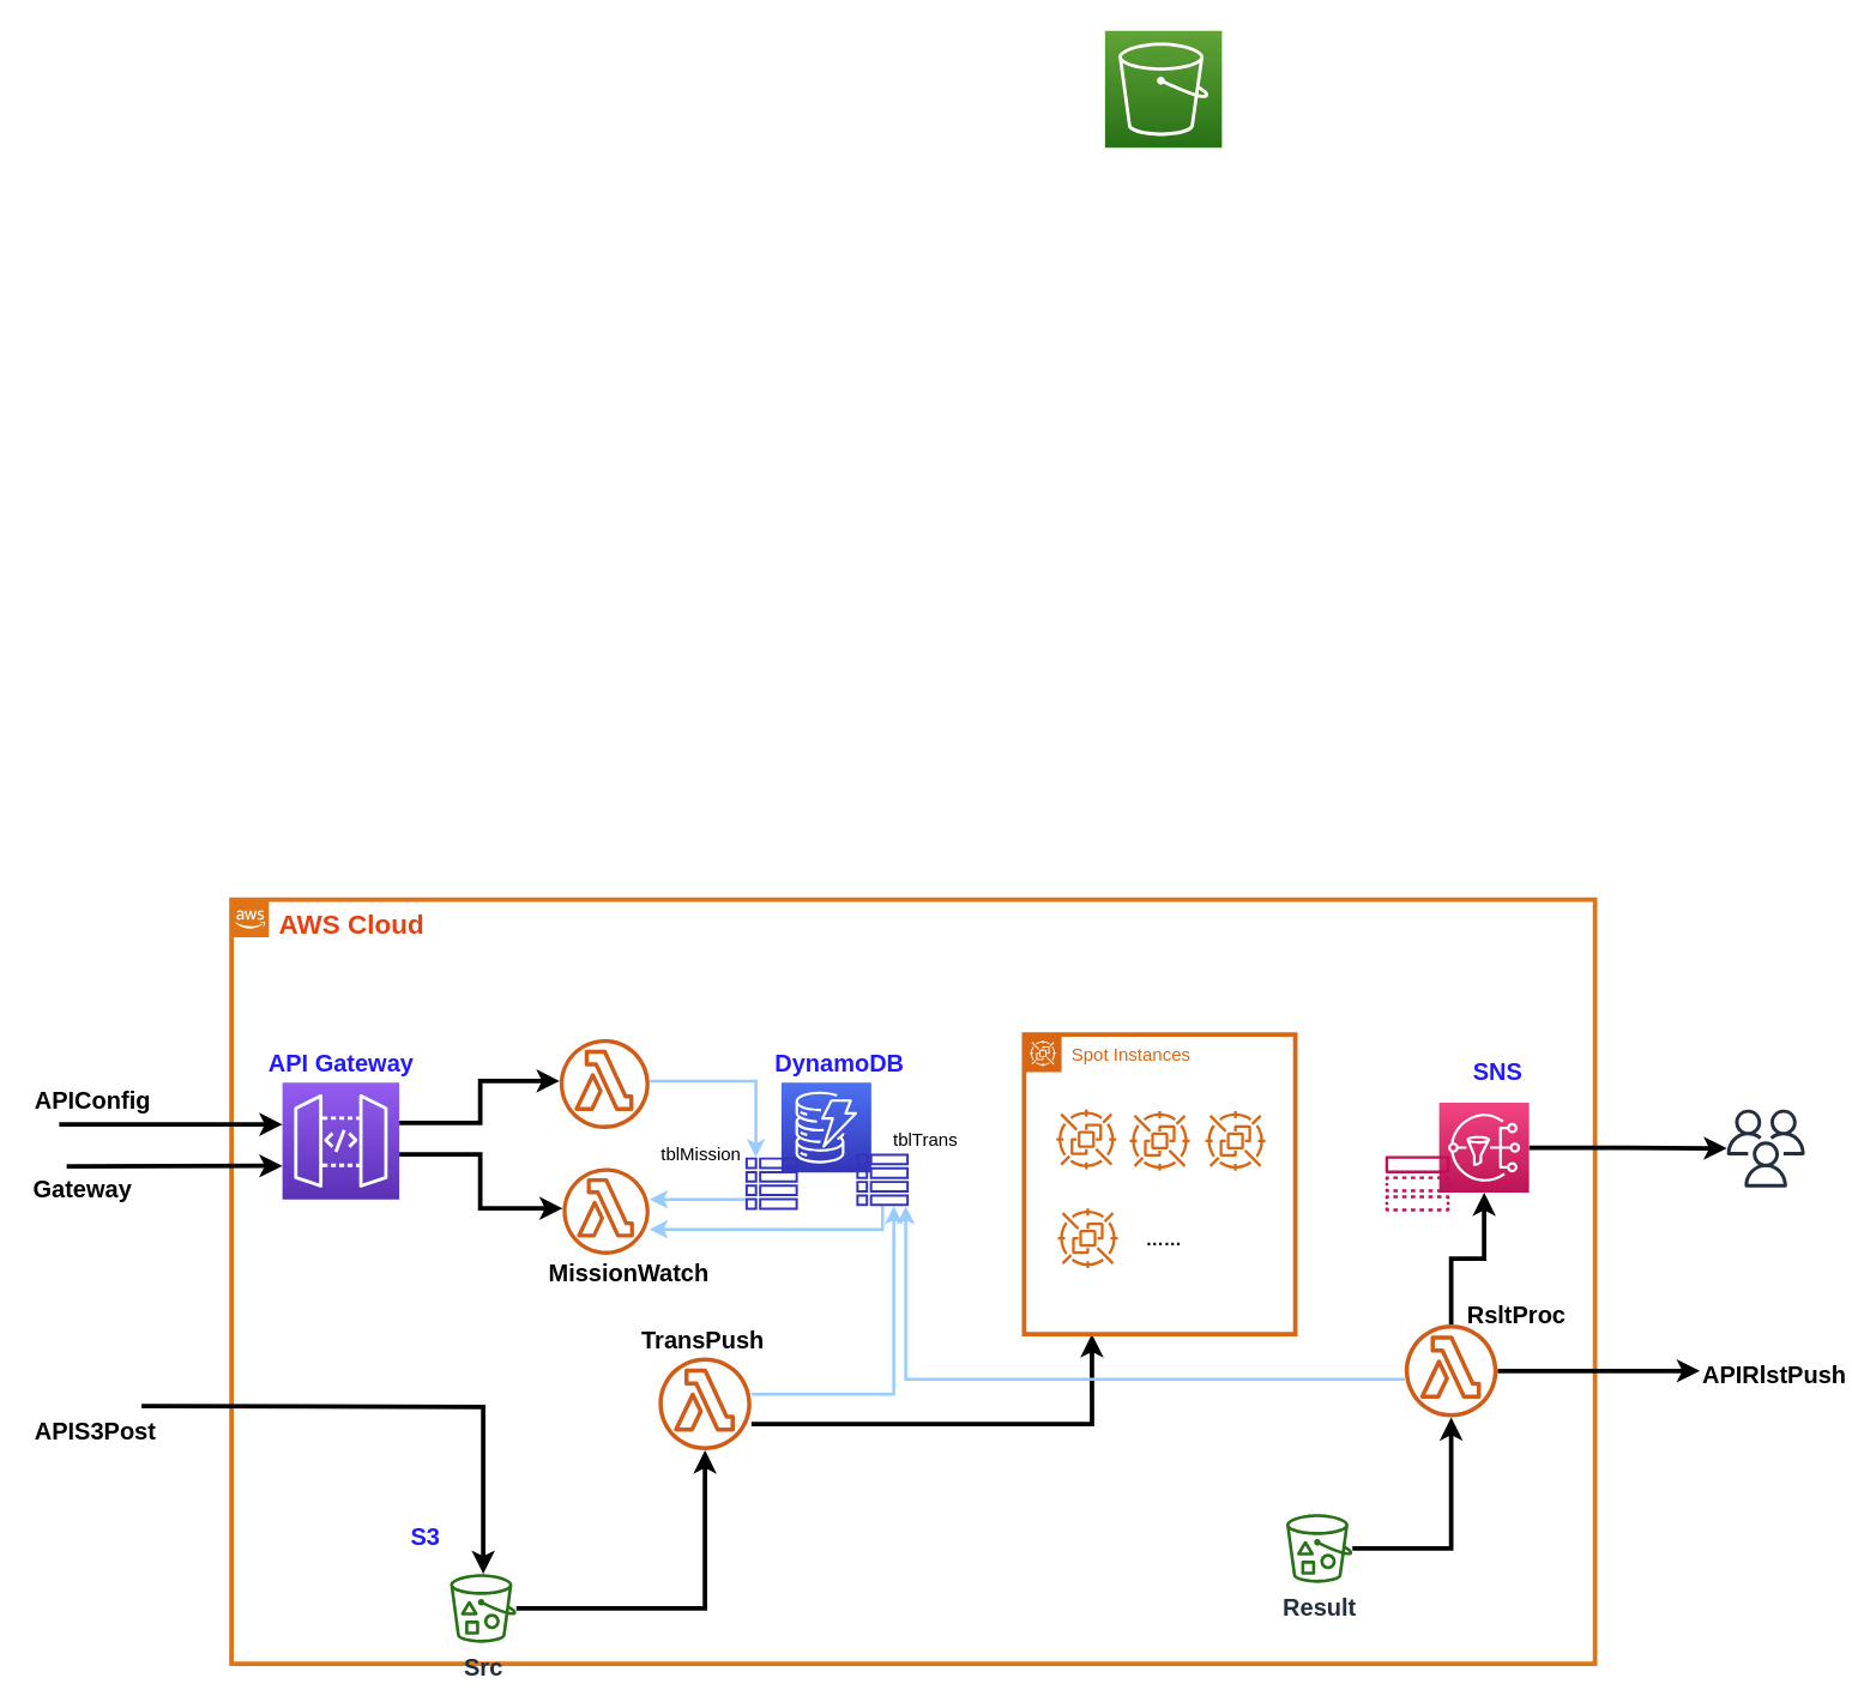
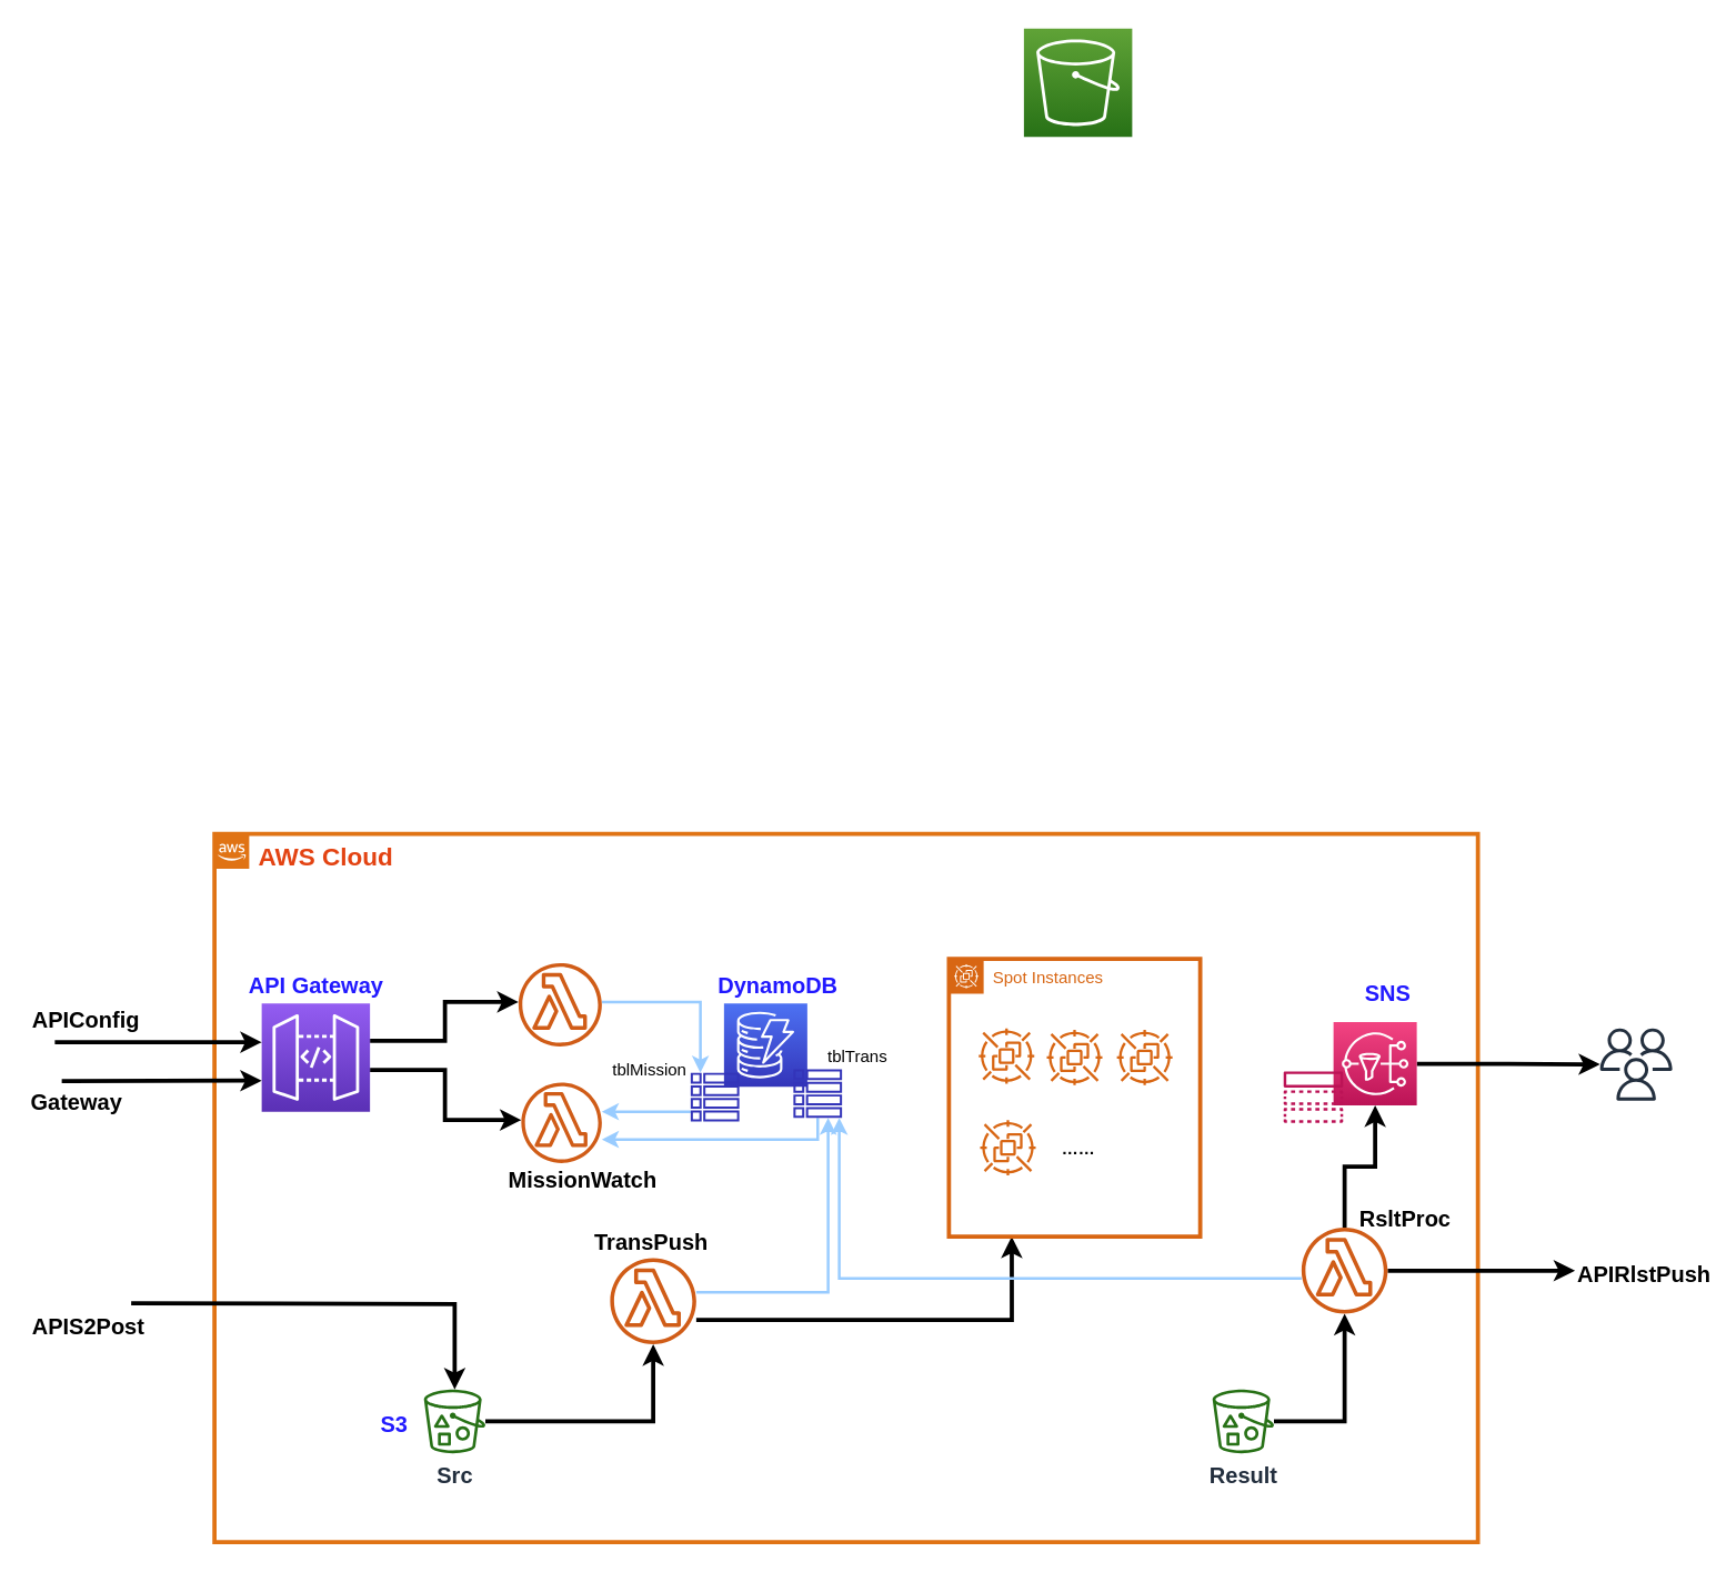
  <mxCell id="0" />
  <mxCell id="1" parent="0" />
  <mxCell id="2" value="&lt;font style=&quot;font-size: 18px&quot;&gt;&lt;b&gt;AWS Cloud&lt;/b&gt;&lt;/font&gt;" style="points=[[0,0],[0.25,0],[0.5,0],[0.75,0],[1,0],[1,0.25],[1,0.5],[1,0.75],[1,1],[0.75,1],[0.5,1],[0.25,1],[0,1],[0,0.75],[0,0.5],[0,0.25]];outlineConnect=0;gradientColor=none;html=1;whiteSpace=wrap;fontSize=12;fontStyle=0;shape=mxgraph.aws4.group;grIcon=mxgraph.aws4.group_aws_cloud_alt;strokeColor=#E07314;fillColor=none;verticalAlign=top;align=left;spacingLeft=30;fontColor=#E34312;dashed=0;strokeWidth=3;" parent="1" vertex="1"><mxGeometry x="154" y="600" width="910" height="510" as="geometry" /></mxCell>
  <mxCell id="3" value="" style="outlineConnect=0;fontColor=#232F3E;gradientColor=#4D72F3;gradientDirection=north;fillColor=#3334B9;strokeColor=#ffffff;dashed=0;verticalLabelPosition=bottom;verticalAlign=top;align=center;html=1;fontSize=12;fontStyle=0;aspect=fixed;shape=mxgraph.aws4.resourceIcon;resIcon=mxgraph.aws4.dynamodb;" parent="1" vertex="1"><mxGeometry x="521" y="722" width="60" height="60" as="geometry" /></mxCell>
  <mxCell id="4" style="edgeStyle=orthogonalEdgeStyle;rounded=0;orthogonalLoop=1;jettySize=auto;html=1;strokeWidth=3;" parent="1" target="8" edge="1"><mxGeometry relative="1" as="geometry"><mxPoint x="266" y="749" as="sourcePoint" /><mxPoint x="373" y="729" as="targetPoint" /><Array as="points"><mxPoint x="320" y="749" /><mxPoint x="320" y="721" /></Array></mxGeometry></mxCell>
  <mxCell id="5" style="edgeStyle=orthogonalEdgeStyle;rounded=0;orthogonalLoop=1;jettySize=auto;html=1;strokeWidth=3;" parent="1" source="6" target="17" edge="1"><mxGeometry relative="1" as="geometry"><Array as="points"><mxPoint x="320" y="770" /><mxPoint x="320" y="806" /></Array></mxGeometry></mxCell>
  <mxCell id="6" value="" style="outlineConnect=0;fontColor=#232F3E;gradientColor=#945DF2;gradientDirection=north;fillColor=#5A30B5;strokeColor=#ffffff;dashed=0;verticalLabelPosition=bottom;verticalAlign=top;align=center;html=1;fontSize=12;fontStyle=0;aspect=fixed;shape=mxgraph.aws4.resourceIcon;resIcon=mxgraph.aws4.api_gateway;" parent="1" vertex="1"><mxGeometry x="188" y="722" width="78" height="78" as="geometry" /></mxCell>
  <mxCell id="7" style="edgeStyle=orthogonalEdgeStyle;rounded=0;orthogonalLoop=1;jettySize=auto;html=1;strokeWidth=2;strokeColor=#99CCFF;" parent="1" source="8" target="36" edge="1"><mxGeometry relative="1" as="geometry"><Array as="points"><mxPoint x="504" y="721" /></Array></mxGeometry></mxCell>
  <mxCell id="8" value="" style="outlineConnect=0;fontColor=#232F3E;gradientColor=none;fillColor=#D05C17;strokeColor=none;dashed=0;verticalLabelPosition=bottom;verticalAlign=top;align=center;html=1;fontSize=12;fontStyle=0;aspect=fixed;shape=mxgraph.aws4.lambda_function;" parent="1" vertex="1"><mxGeometry x="373" y="693" width="60" height="60" as="geometry" /></mxCell>
  <mxCell id="9" value="" style="outlineConnect=0;fontColor=#232F3E;gradientColor=#60A337;gradientDirection=north;fillColor=#277116;strokeColor=#ffffff;dashed=0;verticalLabelPosition=bottom;verticalAlign=top;align=center;html=1;fontSize=12;fontStyle=0;aspect=fixed;shape=mxgraph.aws4.resourceIcon;resIcon=mxgraph.aws4.s3;" parent="1" vertex="1"><mxGeometry x="737" y="20" width="78" height="78" as="geometry" /></mxCell>
  <mxCell id="10" style="edgeStyle=orthogonalEdgeStyle;rounded=0;orthogonalLoop=1;jettySize=auto;html=1;strokeWidth=3;" parent="1" source="11" target="44" edge="1"><mxGeometry relative="1" as="geometry" /></mxCell>
  <mxCell id="11" value="" style="outlineConnect=0;fontColor=#232F3E;gradientColor=#F34482;gradientDirection=north;fillColor=#BC1356;strokeColor=#ffffff;dashed=0;verticalLabelPosition=bottom;verticalAlign=top;align=center;html=1;fontSize=12;fontStyle=0;aspect=fixed;shape=mxgraph.aws4.resourceIcon;resIcon=mxgraph.aws4.sns;" parent="1" vertex="1"><mxGeometry x="960" y="735.5" width="60" height="60" as="geometry" /></mxCell>
  <mxCell id="12" value="" style="outlineConnect=0;fontColor=#232F3E;gradientColor=none;fillColor=#BC1356;strokeColor=none;dashed=0;verticalLabelPosition=bottom;verticalAlign=top;align=center;html=1;fontSize=12;fontStyle=0;aspect=fixed;shape=mxgraph.aws4.topic;" parent="1" vertex="1"><mxGeometry x="924" y="771" width="43" height="37" as="geometry" /></mxCell>
  <mxCell id="13" style="edgeStyle=orthogonalEdgeStyle;rounded=0;orthogonalLoop=1;jettySize=auto;html=1;entryX=0.25;entryY=1;entryDx=0;entryDy=0;strokeWidth=3;" parent="1" source="15" target="19" edge="1"><mxGeometry relative="1" as="geometry"><Array as="points"><mxPoint x="728" y="950" /></Array></mxGeometry></mxCell>
  <mxCell id="14" style="edgeStyle=orthogonalEdgeStyle;rounded=0;orthogonalLoop=1;jettySize=auto;html=1;strokeWidth=2;strokeColor=#99CCFF;" parent="1" source="15" target="38" edge="1"><mxGeometry relative="1" as="geometry"><Array as="points"><mxPoint x="596" y="930" /></Array></mxGeometry></mxCell>
  <mxCell id="15" value="" style="outlineConnect=0;fontColor=#232F3E;gradientColor=none;fillColor=#D05C17;strokeColor=none;dashed=0;verticalLabelPosition=bottom;verticalAlign=top;align=center;html=1;fontSize=12;fontStyle=0;aspect=fixed;shape=mxgraph.aws4.lambda_function;" parent="1" vertex="1"><mxGeometry x="439" y="905.5" width="62" height="62" as="geometry" /></mxCell>
  <mxCell id="16" value="TransPush" style="text;html=1;resizable=0;points=[];autosize=1;align=left;verticalAlign=top;spacingTop=-4;fontSize=16;fontStyle=1" parent="1" vertex="1"><mxGeometry x="426" y="881.5" width="70" height="20" as="geometry" /></mxCell>
  <mxCell id="17" value="" style="outlineConnect=0;fontColor=#232F3E;gradientColor=none;fillColor=#D05C17;strokeColor=none;dashed=0;verticalLabelPosition=bottom;verticalAlign=top;align=center;html=1;fontSize=12;fontStyle=0;aspect=fixed;shape=mxgraph.aws4.lambda_function;" parent="1" vertex="1"><mxGeometry x="375" y="779" width="58" height="58" as="geometry" /></mxCell>
  <mxCell id="18" value="MissionWatch&lt;br style=&quot;font-size: 16px;&quot;&gt;" style="text;html=1;resizable=0;points=[];autosize=1;align=left;verticalAlign=top;spacingTop=-4;fontSize=16;fontStyle=1" parent="1" vertex="1"><mxGeometry x="364" y="837" width="90" height="20" as="geometry" /></mxCell>
  <mxCell id="19" value="Spot Instances" style="points=[[0,0],[0.25,0],[0.5,0],[0.75,0],[1,0],[1,0.25],[1,0.5],[1,0.75],[1,1],[0.75,1],[0.5,1],[0.25,1],[0,1],[0,0.75],[0,0.5],[0,0.25]];outlineConnect=0;gradientColor=none;html=1;whiteSpace=wrap;fontSize=12;fontStyle=0;shape=mxgraph.aws4.group;grIcon=mxgraph.aws4.group_spot_fleet;strokeColor=#D86613;fillColor=none;verticalAlign=top;align=left;spacingLeft=30;fontColor=#D86613;dashed=0;strokeWidth=3;" parent="1" vertex="1"><mxGeometry x="683" y="690" width="181" height="200" as="geometry" /></mxCell>
  <mxCell id="20" style="edgeStyle=orthogonalEdgeStyle;rounded=0;orthogonalLoop=1;jettySize=auto;html=1;strokeWidth=3;" parent="1" source="21" target="15" edge="1"><mxGeometry relative="1" as="geometry" /></mxCell>
- <mxCell id="21" value="Src" style="outlineConnect=0;fontColor=#232F3E;gradientColor=none;fillColor=#277116;strokeColor=none;dashed=0;verticalLabelPosition=bottom;verticalAlign=top;align=center;html=1;fontSize=16;fontStyle=1;aspect=fixed;shape=mxgraph.aws4.bucket_with_objects;" parent="1" vertex="1"><mxGeometry x="299.5" y="1050" width="45" height="46" as="geometry" /></mxCell>
+ <mxCell id="21" value="Src" style="outlineConnect=0;fontColor=#232F3E;gradientColor=none;fillColor=#277116;strokeColor=none;dashed=0;verticalLabelPosition=bottom;verticalAlign=top;align=center;html=1;fontSize=16;fontStyle=1;aspect=fixed;shape=mxgraph.aws4.bucket_with_objects;" parent="1" vertex="1"><mxGeometry x="304.5" y="1000" width="45" height="46" as="geometry" /></mxCell>
  <mxCell id="22" value="tblMission" style="text;html=1;resizable=0;points=[];autosize=1;align=left;verticalAlign=top;spacingTop=-4;" parent="1" vertex="1"><mxGeometry x="439" y="759.5" width="70" height="20" as="geometry" /></mxCell>
  <mxCell id="23" value="" style="outlineConnect=0;fontColor=#232F3E;gradientColor=none;fillColor=#D86613;strokeColor=none;dashed=0;verticalLabelPosition=bottom;verticalAlign=top;align=center;html=1;fontSize=12;fontStyle=0;aspect=fixed;shape=mxgraph.aws4.spot_instance;" parent="1" vertex="1"><mxGeometry x="753.5" y="741" width="40" height="40" as="geometry" /></mxCell>
  <mxCell id="24" value="" style="outlineConnect=0;fontColor=#232F3E;gradientColor=none;fillColor=#D86613;strokeColor=none;dashed=0;verticalLabelPosition=bottom;verticalAlign=top;align=center;html=1;fontSize=12;fontStyle=0;aspect=fixed;shape=mxgraph.aws4.spot_instance;" parent="1" vertex="1"><mxGeometry x="705.5" y="806" width="40" height="40" as="geometry" /></mxCell>
  <mxCell id="25" value="&lt;b&gt;……&lt;/b&gt;" style="text;html=1;resizable=0;autosize=1;align=center;verticalAlign=middle;points=[];fillColor=none;strokeColor=none;rounded=0;" parent="1" vertex="1"><mxGeometry x="755.5" y="817" width="40" height="20" as="geometry" /></mxCell>
  <mxCell id="26" style="edgeStyle=orthogonalEdgeStyle;rounded=0;orthogonalLoop=1;jettySize=auto;html=1;strokeWidth=3;" parent="1" source="27" target="42" edge="1"><mxGeometry relative="1" as="geometry" /></mxCell>
- <mxCell id="27" value="Result&lt;br style=&quot;font-size: 16px;&quot;&gt;" style="outlineConnect=0;fontColor=#232F3E;gradientColor=none;fillColor=#277116;strokeColor=none;dashed=0;verticalLabelPosition=bottom;verticalAlign=top;align=center;html=1;fontSize=16;fontStyle=1;aspect=fixed;shape=mxgraph.aws4.bucket_with_objects;" parent="1" vertex="1"><mxGeometry x="857.5" y="1010" width="45" height="46" as="geometry" /></mxCell>
+ <mxCell id="27" value="Result&lt;br style=&quot;font-size: 16px;&quot;&gt;" style="outlineConnect=0;fontColor=#232F3E;gradientColor=none;fillColor=#277116;strokeColor=none;dashed=0;verticalLabelPosition=bottom;verticalAlign=top;align=center;html=1;fontSize=16;fontStyle=1;aspect=fixed;shape=mxgraph.aws4.bucket_with_objects;" parent="1" vertex="1"><mxGeometry x="872.5" y="1000" width="45" height="46" as="geometry" /></mxCell>
  <mxCell id="28" style="edgeStyle=orthogonalEdgeStyle;rounded=0;orthogonalLoop=1;jettySize=auto;html=1;strokeWidth=3;" parent="1" target="6" edge="1"><mxGeometry relative="1" as="geometry"><mxPoint x="39" y="750" as="sourcePoint" /><Array as="points"><mxPoint x="39" y="750" /></Array></mxGeometry></mxCell>
  <mxCell id="29" value="APIConfig" style="text;html=1;resizable=0;points=[];autosize=1;align=left;verticalAlign=top;spacingTop=-4;fontSize=16;fontStyle=1" parent="1" vertex="1"><mxGeometry x="21" y="722" width="70" height="20" as="geometry" /></mxCell>
  <mxCell id="30" style="edgeStyle=orthogonalEdgeStyle;rounded=0;orthogonalLoop=1;jettySize=auto;html=1;strokeWidth=3;" parent="1" target="21" edge="1"><mxGeometry relative="1" as="geometry"><mxPoint x="94" y="938" as="sourcePoint" /></mxGeometry></mxCell>
- <mxCell id="31" value="APIS3Post" style="text;html=1;resizable=0;points=[];autosize=1;align=left;verticalAlign=top;spacingTop=-4;fontSize=16;fontStyle=1" parent="1" vertex="1"><mxGeometry x="21" y="942.5" width="70" height="20" as="geometry" /></mxCell>
+ <mxCell id="31" value="APIS2Post" style="text;html=1;resizable=0;points=[];autosize=1;align=left;verticalAlign=top;spacingTop=-4;fontSize=16;fontStyle=1" parent="1" vertex="1"><mxGeometry x="21" y="942.5" width="70" height="20" as="geometry" /></mxCell>
  <mxCell id="32" style="edgeStyle=orthogonalEdgeStyle;rounded=0;orthogonalLoop=1;jettySize=auto;html=1;strokeWidth=3;" parent="1" edge="1"><mxGeometry relative="1" as="geometry"><mxPoint x="44" y="778" as="sourcePoint" /><mxPoint x="188" y="777.667" as="targetPoint" /><Array as="points"><mxPoint x="49" y="778" /></Array></mxGeometry></mxCell>
  <mxCell id="33" value="Gateway&lt;br style=&quot;font-size: 16px;&quot;&gt;&lt;br style=&quot;font-size: 16px;&quot;&gt;" style="text;html=1;resizable=0;points=[];autosize=1;align=left;verticalAlign=top;spacingTop=-4;fontSize=16;fontStyle=1" parent="1" vertex="1"><mxGeometry x="20" y="781" width="70" height="30" as="geometry" /></mxCell>
  <mxCell id="34" value="tblTrans" style="text;html=1;resizable=0;points=[];autosize=1;align=left;verticalAlign=top;spacingTop=-4;" parent="1" vertex="1"><mxGeometry x="594" y="751" width="60" height="20" as="geometry" /></mxCell>
  <mxCell id="35" style="edgeStyle=orthogonalEdgeStyle;rounded=0;orthogonalLoop=1;jettySize=auto;html=1;strokeWidth=2;strokeColor=#99CCFF;" parent="1" source="36" target="17" edge="1"><mxGeometry relative="1" as="geometry"><Array as="points"><mxPoint x="464" y="800" /><mxPoint x="464" y="800" /></Array></mxGeometry></mxCell>
  <mxCell id="36" value="" style="outlineConnect=0;fontColor=#232F3E;gradientColor=none;fillColor=#3334B9;strokeColor=none;dashed=0;verticalLabelPosition=bottom;verticalAlign=top;align=center;html=1;fontSize=12;fontStyle=0;aspect=fixed;shape=mxgraph.aws4.table;" parent="1" vertex="1"><mxGeometry x="497" y="772" width="35" height="35" as="geometry" /></mxCell>
  <mxCell id="37" style="edgeStyle=orthogonalEdgeStyle;rounded=0;orthogonalLoop=1;jettySize=auto;html=1;strokeWidth=2;strokeColor=#99CCFF;" parent="1" source="38" target="17" edge="1"><mxGeometry relative="1" as="geometry"><Array as="points"><mxPoint x="588" y="820" /></Array></mxGeometry></mxCell>
  <mxCell id="38" value="" style="outlineConnect=0;fontColor=#232F3E;gradientColor=none;fillColor=#3334B9;strokeColor=none;dashed=0;verticalLabelPosition=bottom;verticalAlign=top;align=center;html=1;fontSize=12;fontStyle=0;aspect=fixed;shape=mxgraph.aws4.table;" parent="1" vertex="1"><mxGeometry x="571" y="769.5" width="35" height="35" as="geometry" /></mxCell>
  <mxCell id="39" style="edgeStyle=orthogonalEdgeStyle;rounded=0;orthogonalLoop=1;jettySize=auto;html=1;strokeWidth=3;" parent="1" source="42" target="11" edge="1"><mxGeometry relative="1" as="geometry" /></mxCell>
  <mxCell id="40" style="edgeStyle=orthogonalEdgeStyle;rounded=0;orthogonalLoop=1;jettySize=auto;html=1;strokeWidth=3;" parent="1" source="42" target="45" edge="1"><mxGeometry relative="1" as="geometry" /></mxCell>
  <mxCell id="41" style="edgeStyle=orthogonalEdgeStyle;rounded=0;orthogonalLoop=1;jettySize=auto;html=1;strokeWidth=2;strokeColor=#99CCFF;" parent="1" source="42" target="38" edge="1"><mxGeometry relative="1" as="geometry"><Array as="points"><mxPoint x="604" y="920" /></Array></mxGeometry></mxCell>
  <mxCell id="42" value="" style="outlineConnect=0;fontColor=#232F3E;gradientColor=none;fillColor=#D05C17;strokeColor=none;dashed=0;verticalLabelPosition=bottom;verticalAlign=top;align=center;html=1;fontSize=12;fontStyle=0;aspect=fixed;shape=mxgraph.aws4.lambda_function;" parent="1" vertex="1"><mxGeometry x="937" y="883.5" width="62" height="62" as="geometry" /></mxCell>
  <mxCell id="43" value="RsltProc" style="text;html=1;resizable=0;points=[];autosize=1;align=left;verticalAlign=top;spacingTop=-4;fontSize=16;fontStyle=1" parent="1" vertex="1"><mxGeometry x="977" y="865" width="60" height="20" as="geometry" /></mxCell>
  <mxCell id="44" value="" style="outlineConnect=0;fontColor=#232F3E;gradientColor=none;fillColor=#232F3E;strokeColor=none;dashed=0;verticalLabelPosition=bottom;verticalAlign=top;align=center;html=1;fontSize=12;fontStyle=0;aspect=fixed;shape=mxgraph.aws4.users;" parent="1" vertex="1"><mxGeometry x="1152" y="740" width="52" height="52" as="geometry" /></mxCell>
  <mxCell id="45" value="APIRlstPush" style="text;html=1;resizable=0;points=[];autosize=1;align=left;verticalAlign=top;spacingTop=-4;fontSize=16;fontStyle=1" parent="1" vertex="1"><mxGeometry x="1134" y="904.5" width="80" height="20" as="geometry" /></mxCell>
  <mxCell id="46" value="" style="outlineConnect=0;fontColor=#232F3E;gradientColor=none;fillColor=#D86613;strokeColor=none;dashed=0;verticalLabelPosition=bottom;verticalAlign=top;align=center;html=1;fontSize=12;fontStyle=0;aspect=fixed;shape=mxgraph.aws4.spot_instance;" parent="1" vertex="1"><mxGeometry x="704.5" y="740" width="40" height="40" as="geometry" /></mxCell>
  <mxCell id="47" value="" style="outlineConnect=0;fontColor=#232F3E;gradientColor=none;fillColor=#D86613;strokeColor=none;dashed=0;verticalLabelPosition=bottom;verticalAlign=top;align=center;html=1;fontSize=12;fontStyle=0;aspect=fixed;shape=mxgraph.aws4.spot_instance;" parent="1" vertex="1"><mxGeometry x="804" y="741" width="40" height="40" as="geometry" /></mxCell>
  <mxCell id="48" value="API Gateway" style="text;html=1;resizable=0;points=[];autosize=1;align=left;verticalAlign=top;spacingTop=-4;fontSize=16;fontColor=#2119FF;fontStyle=1" parent="1" vertex="1"><mxGeometry x="177" y="697" width="110" height="20" as="geometry" /></mxCell>
  <mxCell id="49" value="S3" style="text;html=1;resizable=0;points=[];autosize=1;align=left;verticalAlign=top;spacingTop=-4;fontSize=16;fontColor=#2119FF;fontStyle=1" parent="1" vertex="1"><mxGeometry x="272" y="1013" width="30" height="20" as="geometry" /></mxCell>
  <mxCell id="50" value="DynamoDB" style="text;html=1;resizable=0;points=[];autosize=1;align=left;verticalAlign=top;spacingTop=-4;fontSize=16;fontColor=#2119FF;fontStyle=1" parent="1" vertex="1"><mxGeometry x="515" y="697" width="100" height="20" as="geometry" /></mxCell>
  <mxCell id="51" value="SNS" style="text;html=1;resizable=0;points=[];autosize=1;align=left;verticalAlign=top;spacingTop=-4;fontSize=16;fontColor=#2119FF;fontStyle=1" parent="1" vertex="1"><mxGeometry x="981" y="703" width="50" height="20" as="geometry" /></mxCell>
